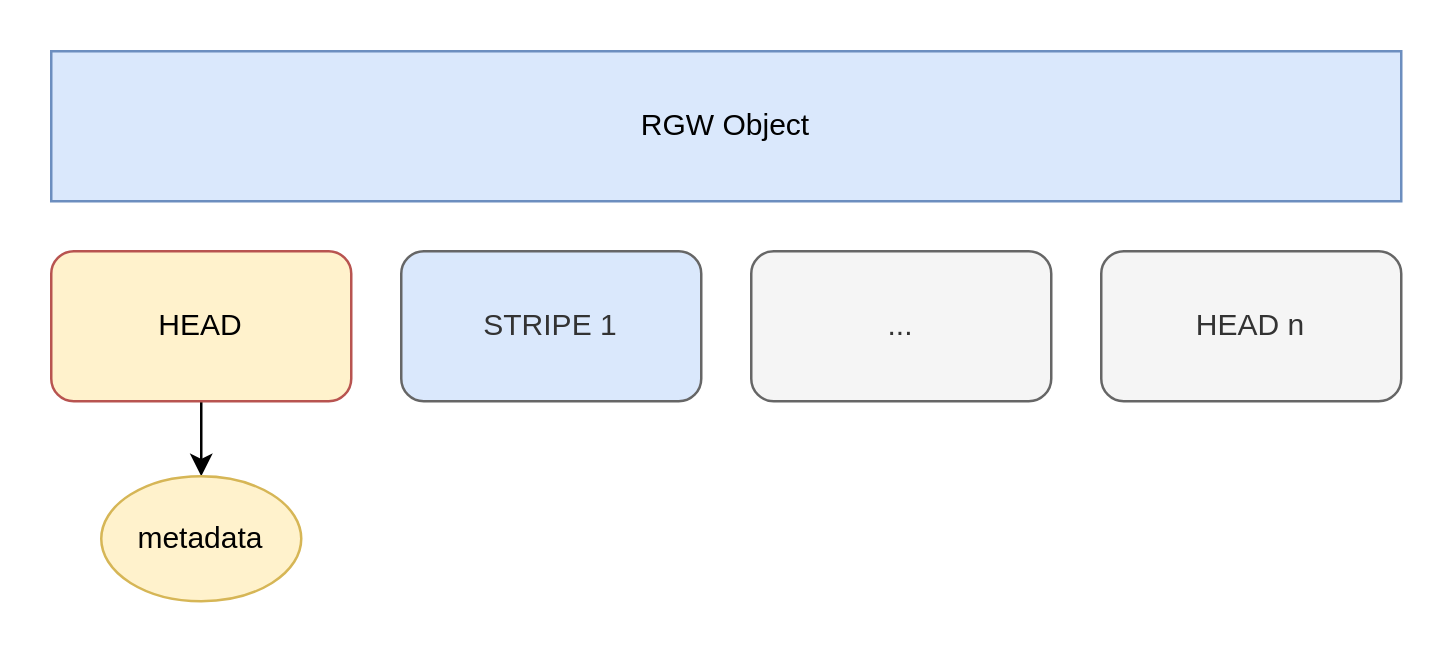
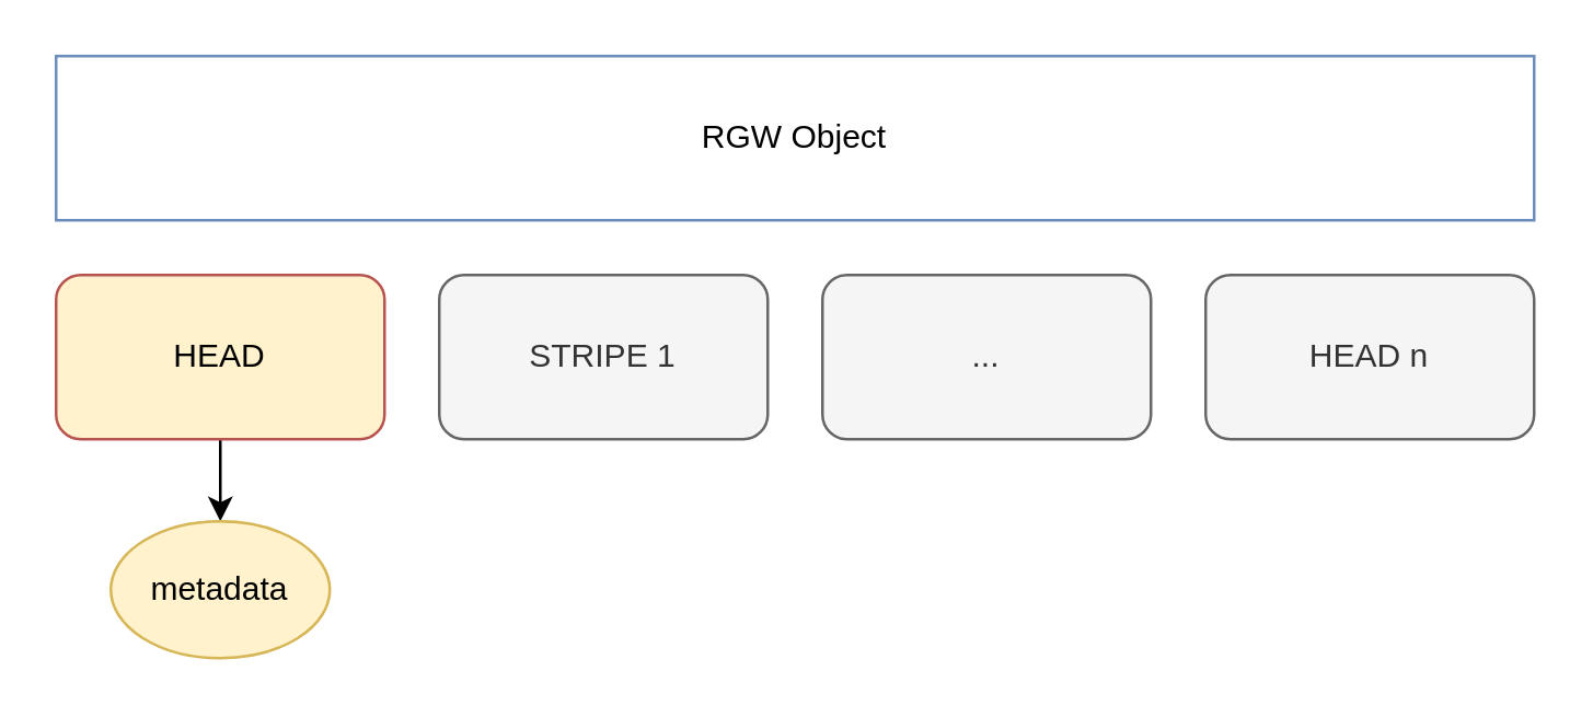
  <mxCell id="0" />
  <mxCell id="1" parent="0" />
  <mxCell id="2" value="" style="group" vertex="1" connectable="0" parent="1"><mxGeometry x="20" y="20" width="540" height="220" as="geometry" /></mxCell>
- <mxCell id="3" value="RGW Object" style="rounded=0;whiteSpace=wrap;html=1;fillColor=#dae8fc;strokeColor=#6c8ebf;" vertex="1" parent="2"><mxGeometry width="540" height="60" as="geometry" /></mxCell>
+ <mxCell id="3" value="RGW Object" style="rounded=0;whiteSpace=wrap;html=1;fillColor=#ffffff;strokeColor=#6c8ebf;" vertex="1" parent="2"><mxGeometry width="540" height="60" as="geometry" /></mxCell>
  <mxCell id="4" style="edgeStyle=orthogonalEdgeStyle;rounded=0;orthogonalLoop=1;jettySize=auto;html=1;" edge="1" parent="2" source="5" target="9"><mxGeometry relative="1" as="geometry" /></mxCell>
  <mxCell id="5" value="HEAD" style="rounded=1;whiteSpace=wrap;html=1;fillColor=#fff2cc;strokeColor=#b85450;" vertex="1" parent="2"><mxGeometry y="80" width="120" height="60" as="geometry" /></mxCell>
- <mxCell id="6" value="STRIPE 1" style="rounded=1;whiteSpace=wrap;html=1;fillColor=#dae8fc;fontColor=#333333;strokeColor=#666666;" vertex="1" parent="2"><mxGeometry x="140" y="80" width="120" height="60" as="geometry" /></mxCell>
+ <mxCell id="6" value="STRIPE 1" style="rounded=1;whiteSpace=wrap;html=1;fillColor=#f5f5f5;fontColor=#333333;strokeColor=#666666;" vertex="1" parent="2"><mxGeometry x="140" y="80" width="120" height="60" as="geometry" /></mxCell>
  <mxCell id="7" value="..." style="rounded=1;whiteSpace=wrap;html=1;fillColor=#f5f5f5;fontColor=#333333;strokeColor=#666666;" vertex="1" parent="2"><mxGeometry x="280" y="80" width="120" height="60" as="geometry" /></mxCell>
  <mxCell id="8" value="HEAD n" style="rounded=1;whiteSpace=wrap;html=1;fillColor=#f5f5f5;fontColor=#333333;strokeColor=#666666;" vertex="1" parent="2"><mxGeometry x="420" y="80" width="120" height="60" as="geometry" /></mxCell>
  <mxCell id="9" value="metadata" style="ellipse;whiteSpace=wrap;html=1;fillColor=#fff2cc;strokeColor=#d6b656;" vertex="1" parent="2"><mxGeometry x="20" y="170" width="80" height="50" as="geometry" /></mxCell>
